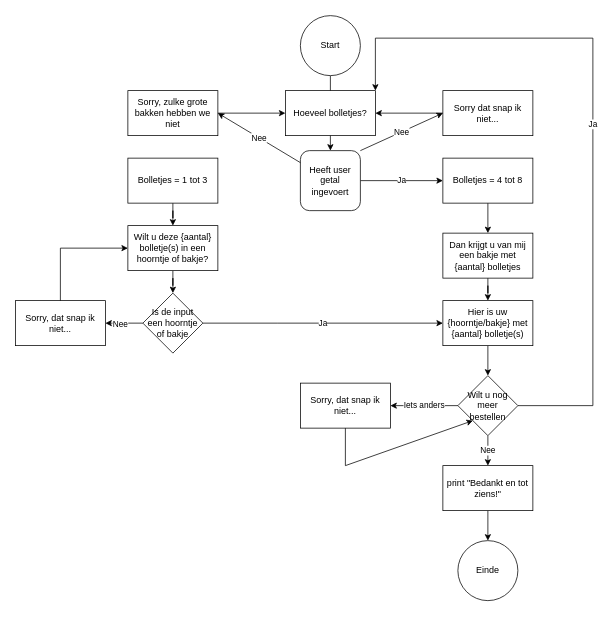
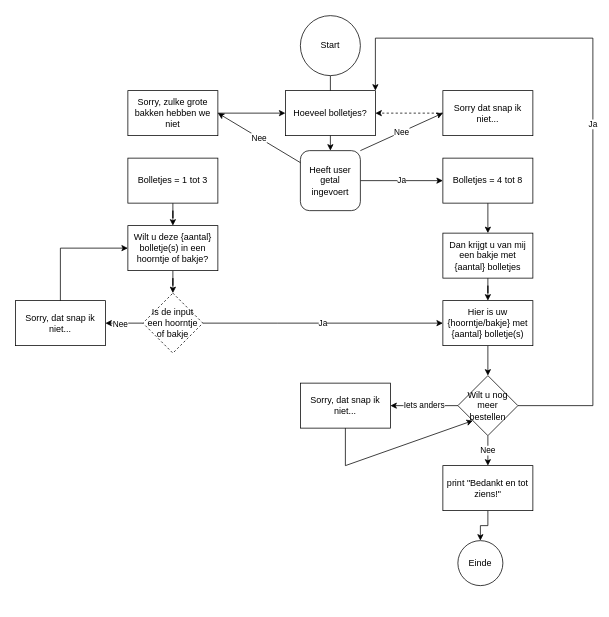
  <mxCell id="0" />
  <mxCell id="1" parent="0" />
  <mxCell id="2" value="" style="edgeStyle=orthogonalEdgeStyle;rounded=0;orthogonalLoop=1;jettySize=auto;html=1;" edge="1" parent="1" source="3"><mxGeometry relative="1" as="geometry"><mxPoint x="440" y="140" as="targetPoint" /></mxGeometry></mxCell>
  <mxCell id="3" value="Start" style="ellipse;whiteSpace=wrap;html=1;" vertex="1" parent="1"><mxGeometry x="400" y="20" width="80" height="80" as="geometry" /></mxCell>
  <mxCell id="4" value="Hoeveel bolletjes?" style="whiteSpace=wrap;html=1;" vertex="1" parent="1"><mxGeometry x="380" y="120" width="120" height="60" as="geometry" /></mxCell>
  <mxCell id="5" value="Ja" style="edgeStyle=orthogonalEdgeStyle;rounded=0;orthogonalLoop=1;jettySize=auto;html=1;" edge="1" parent="1" source="6" target="11"><mxGeometry relative="1" as="geometry" /></mxCell>
  <mxCell id="6" value="Heeft user getal ingevoert" style="whiteSpace=wrap;html=1;rounded=1;" vertex="1" parent="1"><mxGeometry x="400" y="200" width="80" height="80" as="geometry" /></mxCell>
  <mxCell id="7" value="" style="endArrow=classic;html=1;rounded=0;exitX=0.5;exitY=1;exitDx=0;exitDy=0;entryX=0.5;entryY=0;entryDx=0;entryDy=0;" edge="1" parent="1" source="4" target="6"><mxGeometry width="50" height="50" relative="1" as="geometry"><mxPoint x="440" y="200" as="sourcePoint" /><mxPoint x="440" y="240" as="targetPoint" /></mxGeometry></mxCell>
  <mxCell id="8" value="" style="edgeStyle=orthogonalEdgeStyle;rounded=0;orthogonalLoop=1;jettySize=auto;html=1;" edge="1" parent="1" source="9" target="19"><mxGeometry relative="1" as="geometry" /></mxCell>
  <mxCell id="9" value="Bolletjes = 1 tot 3" style="whiteSpace=wrap;html=1;" vertex="1" parent="1"><mxGeometry x="170" y="210" width="120" height="60" as="geometry" /></mxCell>
  <mxCell id="10" value="" style="edgeStyle=orthogonalEdgeStyle;rounded=0;orthogonalLoop=1;jettySize=auto;html=1;" edge="1" parent="1" source="11" target="36"><mxGeometry relative="1" as="geometry" /></mxCell>
  <mxCell id="11" value="Bolletjes = 4 tot 8" style="whiteSpace=wrap;html=1;" vertex="1" parent="1"><mxGeometry x="590" y="210" width="120" height="60" as="geometry" /></mxCell>
  <mxCell id="12" value="Sorry dat snap ik niet..." style="rounded=0;whiteSpace=wrap;html=1;" vertex="1" parent="1"><mxGeometry x="590" y="120" width="120" height="60" as="geometry" /></mxCell>
  <mxCell id="13" value="Nee" style="endArrow=classic;html=1;rounded=0;entryX=0;entryY=0.5;entryDx=0;entryDy=0;exitX=1;exitY=0;exitDx=0;exitDy=0;" edge="1" parent="1" source="6" target="12"><mxGeometry width="50" height="50" relative="1" as="geometry"><mxPoint x="440" y="310" as="sourcePoint" /><mxPoint x="490" y="260" as="targetPoint" /></mxGeometry></mxCell>
  <mxCell id="14" value="Sorry, zulke grote bakken hebben we niet" style="rounded=0;whiteSpace=wrap;html=1;" vertex="1" parent="1"><mxGeometry x="170" y="120" width="120" height="60" as="geometry" /></mxCell>
  <mxCell id="15" value="Nee" style="endArrow=classic;html=1;rounded=0;entryX=1;entryY=0.5;entryDx=0;entryDy=0;" edge="1" parent="1" source="6" target="14"><mxGeometry width="50" height="50" relative="1" as="geometry"><mxPoint x="440" y="300" as="sourcePoint" /><mxPoint x="490" y="250" as="targetPoint" /></mxGeometry></mxCell>
- <mxCell id="16" value="" style="endArrow=classic;html=1;rounded=0;exitX=0;exitY=0.5;exitDx=0;exitDy=0;entryX=1;entryY=0.5;entryDx=0;entryDy=0;" edge="1" parent="1" source="12" target="4"><mxGeometry width="50" height="50" relative="1" as="geometry"><mxPoint x="360" y="240" as="sourcePoint" /><mxPoint x="410" y="190" as="targetPoint" /></mxGeometry></mxCell>
+ <mxCell id="16" value="" style="endArrow=classic;html=1;rounded=0;exitX=0;exitY=0.5;exitDx=0;exitDy=0;entryX=1;entryY=0.5;entryDx=0;entryDy=0;dashed=1;" edge="1" parent="1" source="12" target="4"><mxGeometry width="50" height="50" relative="1" as="geometry"><mxPoint x="360" y="240" as="sourcePoint" /><mxPoint x="410" y="190" as="targetPoint" /></mxGeometry></mxCell>
  <mxCell id="17" value="" style="endArrow=classic;html=1;rounded=0;exitX=1;exitY=0.5;exitDx=0;exitDy=0;entryX=0;entryY=0.5;entryDx=0;entryDy=0;" edge="1" parent="1" source="14" target="4"><mxGeometry width="50" height="50" relative="1" as="geometry"><mxPoint x="360" y="240" as="sourcePoint" /><mxPoint x="410" y="190" as="targetPoint" /></mxGeometry></mxCell>
  <mxCell id="18" value="" style="edgeStyle=orthogonalEdgeStyle;rounded=0;orthogonalLoop=1;jettySize=auto;html=1;" edge="1" parent="1" source="19" target="24"><mxGeometry relative="1" as="geometry" /></mxCell>
  <mxCell id="19" value="Wilt u deze {aantal} bolletje(s) in een hoorntje of bakje?" style="whiteSpace=wrap;html=1;" vertex="1" parent="1"><mxGeometry x="170" y="300" width="120" height="60" as="geometry" /></mxCell>
  <mxCell id="20" value="" style="edgeStyle=orthogonalEdgeStyle;rounded=0;orthogonalLoop=1;jettySize=auto;html=1;" edge="1" parent="1" source="21" target="30"><mxGeometry relative="1" as="geometry" /></mxCell>
  <mxCell id="21" value="Hier is uw {hoorntje/bakje} met {aantal} bolletje(s)" style="whiteSpace=wrap;html=1;" vertex="1" parent="1"><mxGeometry x="590" y="400" width="120" height="60" as="geometry" /></mxCell>
  <mxCell id="22" value="" style="edgeStyle=orthogonalEdgeStyle;rounded=0;orthogonalLoop=1;jettySize=auto;html=1;" edge="1" parent="1" source="24" target="25"><mxGeometry relative="1" as="geometry" /></mxCell>
  <mxCell id="23" value="Nee" style="edgeLabel;html=1;align=center;verticalAlign=middle;resizable=0;points=[];" vertex="1" connectable="0" parent="22"><mxGeometry x="0.222" relative="1" as="geometry"><mxPoint as="offset" /></mxGeometry></mxCell>
- <mxCell id="24" value="Is de input een hoorntje of bakje" style="rhombus;whiteSpace=wrap;html=1;" vertex="1" parent="1"><mxGeometry x="190" y="390" width="80" height="80" as="geometry" /></mxCell>
+ <mxCell id="24" value="Is de input een hoorntje of bakje" style="rhombus;whiteSpace=wrap;html=1;dashed=1;" vertex="1" parent="1"><mxGeometry x="190" y="390" width="80" height="80" as="geometry" /></mxCell>
  <mxCell id="25" value="Sorry, dat snap ik niet..." style="whiteSpace=wrap;html=1;" vertex="1" parent="1"><mxGeometry x="20" y="400" width="120" height="60" as="geometry" /></mxCell>
  <mxCell id="26" value="" style="endArrow=classic;html=1;rounded=0;exitX=0.5;exitY=0;exitDx=0;exitDy=0;entryX=0;entryY=0.5;entryDx=0;entryDy=0;" edge="1" parent="1" source="25" target="19"><mxGeometry width="50" height="50" relative="1" as="geometry"><mxPoint x="270" y="390" as="sourcePoint" /><mxPoint x="320" y="340" as="targetPoint" /><Array as="points"><mxPoint x="80" y="330" /></Array></mxGeometry></mxCell>
  <mxCell id="27" value="Ja" style="endArrow=classic;html=1;rounded=0;exitX=1;exitY=0.5;exitDx=0;exitDy=0;entryX=0;entryY=0.5;entryDx=0;entryDy=0;" edge="1" parent="1" source="24" target="21"><mxGeometry width="50" height="50" relative="1" as="geometry"><mxPoint x="370" y="380" as="sourcePoint" /><mxPoint x="420" y="330" as="targetPoint" /><Array as="points"><mxPoint x="370" y="430" /></Array></mxGeometry></mxCell>
  <mxCell id="28" value="Iets anders" style="edgeStyle=orthogonalEdgeStyle;rounded=0;orthogonalLoop=1;jettySize=auto;html=1;" edge="1" parent="1" source="30" target="32"><mxGeometry relative="1" as="geometry" /></mxCell>
  <mxCell id="29" value="Nee" style="edgeStyle=orthogonalEdgeStyle;rounded=0;orthogonalLoop=1;jettySize=auto;html=1;" edge="1" parent="1" source="30" target="38"><mxGeometry relative="1" as="geometry" /></mxCell>
  <mxCell id="30" value="Wilt u nog meer bestellen" style="rhombus;whiteSpace=wrap;html=1;" vertex="1" parent="1"><mxGeometry x="610" y="500" width="80" height="80" as="geometry" /></mxCell>
  <mxCell id="31" value="Ja" style="endArrow=classic;html=1;rounded=0;exitX=1;exitY=0.5;exitDx=0;exitDy=0;entryX=1;entryY=0;entryDx=0;entryDy=0;" edge="1" parent="1" source="30" target="4"><mxGeometry width="50" height="50" relative="1" as="geometry"><mxPoint x="480" y="320" as="sourcePoint" /><mxPoint x="530" y="270" as="targetPoint" /><Array as="points"><mxPoint x="790" y="540" /><mxPoint x="790" y="50" /><mxPoint x="500" y="50" /></Array></mxGeometry></mxCell>
  <mxCell id="32" value="Sorry, dat snap ik niet..." style="whiteSpace=wrap;html=1;" vertex="1" parent="1"><mxGeometry x="400" y="510" width="120" height="60" as="geometry" /></mxCell>
  <mxCell id="33" value="" style="endArrow=classic;html=1;rounded=0;exitX=0.5;exitY=1;exitDx=0;exitDy=0;" edge="1" parent="1" source="32"><mxGeometry width="50" height="50" relative="1" as="geometry"><mxPoint x="470" y="470" as="sourcePoint" /><mxPoint x="630" y="560" as="targetPoint" /><Array as="points"><mxPoint x="460" y="620" /></Array></mxGeometry></mxCell>
- <mxCell id="34" value="Einde" style="ellipse;whiteSpace=wrap;html=1;" vertex="1" parent="1"><mxGeometry x="610" y="720" width="80" height="80" as="geometry" /></mxCell>
+ <mxCell id="34" value="Einde" style="ellipse;whiteSpace=wrap;html=1;" vertex="1" parent="1"><mxGeometry x="610" y="720" width="60" height="60" as="geometry" /></mxCell>
  <mxCell id="35" value="" style="edgeStyle=orthogonalEdgeStyle;rounded=0;orthogonalLoop=1;jettySize=auto;html=1;" edge="1" parent="1" source="36" target="21"><mxGeometry relative="1" as="geometry" /></mxCell>
  <mxCell id="36" value="Dan krijgt u van mij een bakje met {aantal} bolletjes" style="whiteSpace=wrap;html=1;" vertex="1" parent="1"><mxGeometry x="590" y="310" width="120" height="60" as="geometry" /></mxCell>
  <mxCell id="37" value="" style="edgeStyle=orthogonalEdgeStyle;rounded=0;orthogonalLoop=1;jettySize=auto;html=1;" edge="1" parent="1" source="38" target="34"><mxGeometry relative="1" as="geometry" /></mxCell>
  <mxCell id="38" value="print &quot;Bedankt en tot ziens!&quot;" style="rounded=0;whiteSpace=wrap;html=1;" vertex="1" parent="1"><mxGeometry x="590" y="620" width="120" height="60" as="geometry" /></mxCell>
